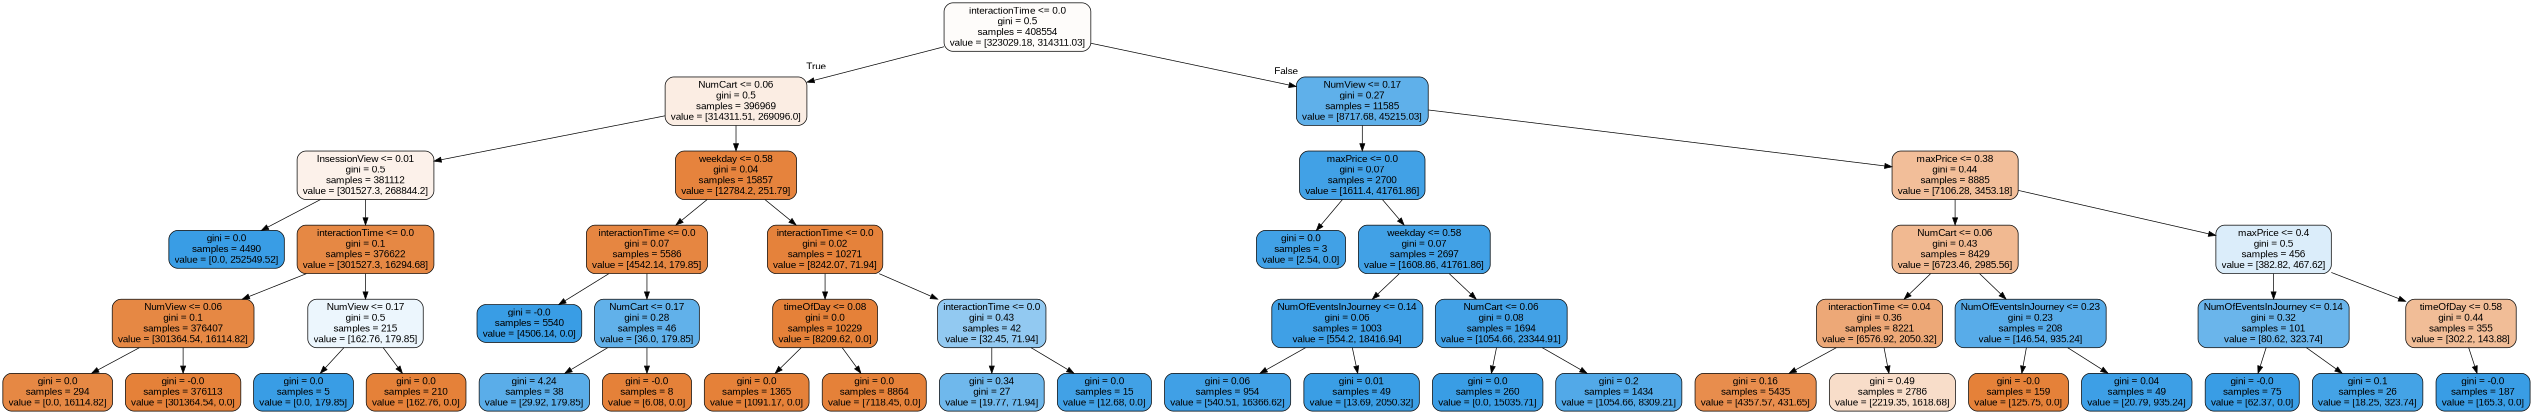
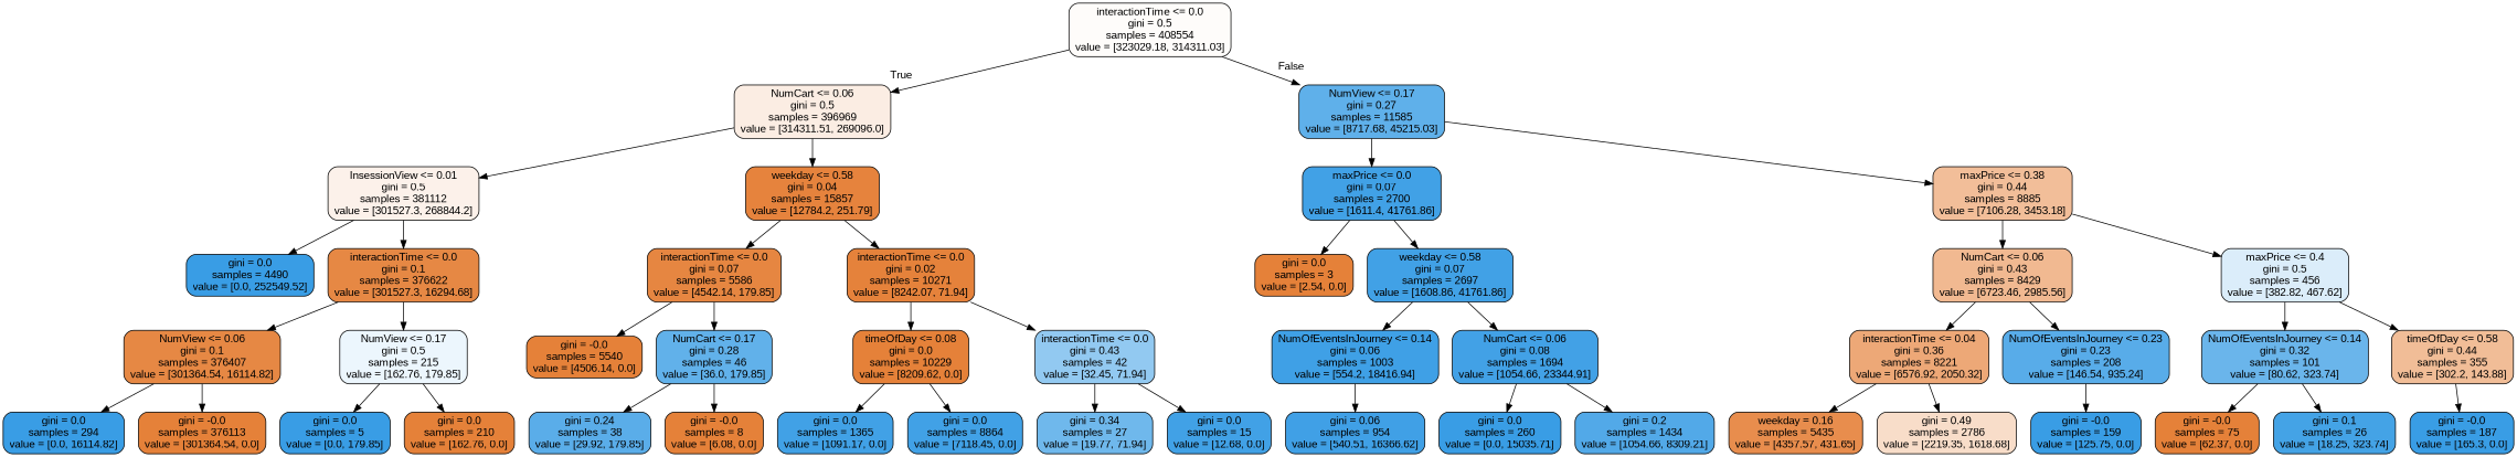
  digraph {
    fontname="Liberation Sans"
    node [color=black fillcolor="#e58139" fontname="Liberation Sans" shape=box style="filled, rounded"]
    edge [fontname="Liberation Sans"]
    n1 [fillcolor="#fefcfa" label="interactionTime <= 0.0\ngini = 0.5\nsamples = 408554\nvalue = [323029.18, 314311.03]"]
    n2 [fillcolor="#fbede3" label="NumCart <= 0.06\ngini = 0.5\nsamples = 396969\nvalue = [314311.51, 269096.0]"]
    n3 [fillcolor="#5fb0ea" label="NumView <= 0.17\ngini = 0.27\nsamples = 11585\nvalue = [8717.68, 45215.03]"]
    n4 [fillcolor="#fcf1ea" label="InsessionView <= 0.01\ngini = 0.5\nsamples = 381112\nvalue = [301527.3, 268844.2]"]
    n5 [fillcolor="#e6833d" label="weekday <= 0.58\ngini = 0.04\nsamples = 15857\nvalue = [12784.2, 251.79]"]
    n6 [fillcolor="#41a1e6" label="maxPrice <= 0.0\ngini = 0.07\nsamples = 2700\nvalue = [1611.4, 41761.86]"]
    n7 [fillcolor="#f2be99" label="maxPrice <= 0.38\ngini = 0.44\nsamples = 8885\nvalue = [7106.28, 3453.18]"]
    n8 [fillcolor="#399de5" label="gini = 0.0\nsamples = 4490\nvalue = [0.0, 252549.52]"]
    n9 [fillcolor="#e68844" label="interactionTime <= 0.0\ngini = 0.1\nsamples = 376622\nvalue = [301527.3, 16294.68]"]
    n10 [fillcolor="#e68641" label="interactionTime <= 0.0\ngini = 0.07\nsamples = 5586\nvalue = [4542.14, 179.85]"]
    n11 [fillcolor="#e5823b" label="interactionTime <= 0.0\ngini = 0.02\nsamples = 10271\nvalue = [8242.07, 71.94]"]
    n12 [fillcolor="#e68844" label="NumView <= 0.06\ngini = 0.1\nsamples = 376407\nvalue = [301364.54, 16114.82]"]
    n13 [fillcolor="#ecf6fd" label="NumView <= 0.17\ngini = 0.5\nsamples = 215\nvalue = [162.76, 179.85]"]
-   n14 [fillcolor="#e68844" label="gini = 0.0\nsamples = 294\nvalue = [0.0, 16114.82]"]
+   n14 [fillcolor="#399de5" label="gini = 0.0\nsamples = 294\nvalue = [0.0, 16114.82]"]
    n15 [label="gini = -0.0\nsamples = 376113\nvalue = [301364.54, 0.0]"]
    n16 [fillcolor="#399de5" label="gini = 0.0\nsamples = 5\nvalue = [0.0, 179.85]"]
    n17 [label="gini = 0.0\nsamples = 210\nvalue = [162.76, 0.0]"]
-   n18 [fillcolor="#399de5" label="gini = -0.0\nsamples = 5540\nvalue = [4506.14, 0.0]"]
+   n18 [label="gini = -0.0\nsamples = 5540\nvalue = [4506.14, 0.0]"]
    n19 [fillcolor="#61b1ea" label="NumCart <= 0.17\ngini = 0.28\nsamples = 46\nvalue = [36.0, 179.85]"]
    n20 [label="timeOfDay <= 0.08\ngini = 0.0\nsamples = 10229\nvalue = [8209.62, 0.0]"]
    n21 [fillcolor="#92c9f1" label="interactionTime <= 0.0\ngini = 0.43\nsamples = 42\nvalue = [32.45, 71.94]"]
-   n22 [fillcolor="#5aade9" label="gini = 4.24\nsamples = 38\nvalue = [29.92, 179.85]"]
+   n22 [fillcolor="#5aade9" label="gini = 0.24\nsamples = 38\nvalue = [29.92, 179.85]"]
    n23 [label="gini = -0.0\nsamples = 8\nvalue = [6.08, 0.0]"]
-   n24 [label="gini = 0.0\nsamples = 1365\nvalue = [1091.17, 0.0]"]
-   n25 [label="gini = 0.0\nsamples = 8864\nvalue = [7118.45, 0.0]"]
-   n26 [fillcolor="#6fb8ec" label="gini = 0.34\ngini = 27\nvalue = [19.77, 71.94]"]
+   n24 [fillcolor="#41a1e6" label="gini = 0.0\nsamples = 1365\nvalue = [1091.17, 0.0]"]
+   n25 [fillcolor="#41a1e6" label="gini = 0.0\nsamples = 8864\nvalue = [7118.45, 0.0]"]
+   n26 [fillcolor="#6fb8ec" label="gini = 0.34\nsamples = 27\nvalue = [19.77, 71.94]"]
    n27 [fillcolor="#41a1e6" label="gini = 0.0\nsamples = 15\nvalue = [12.68, 0.0]"]
-   n28 [fillcolor="#41a1e6" label="gini = 0.0\nsamples = 3\nvalue = [2.54, 0.0]"]
+   n28 [label="gini = 0.0\nsamples = 3\nvalue = [2.54, 0.0]"]
    n29 [fillcolor="#41a1e6" label="weekday <= 0.58\ngini = 0.07\nsamples = 2697\nvalue = [1608.86, 41761.86]"]
    n30 [fillcolor="#f1b991" label="NumCart <= 0.06\ngini = 0.43\nsamples = 8429\nvalue = [6723.46, 2985.56]"]
    n31 [fillcolor="#dbedfa" label="maxPrice <= 0.4\ngini = 0.5\nsamples = 456\nvalue = [382.82, 467.62]"]
    n32 [fillcolor="#3fa0e6" label="NumOfEventsInJourney <= 0.14\ngini = 0.06\nsamples = 1003\nvalue = [554.2, 18416.94]"]
    n33 [fillcolor="#42a1e6" label="NumCart <= 0.06\ngini = 0.08\nsamples = 1694\nvalue = [1054.66, 23344.91]"]
    n34 [fillcolor="#40a0e6" label="gini = 0.06\nsamples = 954\nvalue = [540.51, 16366.62]"]
-   n35 [fillcolor="#3a9ee5" label="gini = 0.01\nsamples = 49\nvalue = [13.69, 2050.32]"]
    n36 [fillcolor="#399de5" label="gini = 0.0\nsamples = 260\nvalue = [0.0, 15035.71]"]
    n37 [fillcolor="#52a9e8" label="gini = 0.2\nsamples = 1434\nvalue = [1054.66, 8309.21]"]
    n38 [fillcolor="#eda877" label="interactionTime <= 0.04\ngini = 0.36\nsamples = 8221\nvalue = [6576.92, 2050.32]"]
    n39 [fillcolor="#58ace9" label="NumOfEventsInJourney <= 0.23\ngini = 0.23\nsamples = 208\nvalue = [146.54, 935.24]"]
    n40 [fillcolor="#6ab5eb" label="NumOfEventsInJourney <= 0.14\ngini = 0.32\nsamples = 101\nvalue = [80.62, 323.74]"]
    n41 [fillcolor="#f1bd97" label="timeOfDay <= 0.58\ngini = 0.44\nsamples = 355\nvalue = [302.2, 143.88]"]
-   n42 [fillcolor="#e88d4d" label="gini = 0.16\nsamples = 5435\nvalue = [4357.57, 431.65]"]
+   n42 [fillcolor="#e88d4d" label="weekday = 0.16\nsamples = 5435\nvalue = [4357.57, 431.65]"]
    n43 [fillcolor="#f8ddc9" label="gini = 0.49\nsamples = 2786\nvalue = [2219.35, 1618.68]"]
-   n44 [label="gini = -0.0\nsamples = 159\nvalue = [125.75, 0.0]"]
-   n45 [fillcolor="#3d9fe6" label="gini = 0.04\nsamples = 49\nvalue = [20.79, 935.24]"]
-   n46 [fillcolor="#399de5" label="gini = -0.0\nsamples = 75\nvalue = [62.37, 0.0]"]
+   n44 [fillcolor="#399de5" label="gini = -0.0\nsamples = 159\nvalue = [125.75, 0.0]"]
+   n46 [label="gini = -0.0\nsamples = 75\nvalue = [62.37, 0.0]"]
    n47 [fillcolor="#44a3e6" label="gini = 0.1\nsamples = 26\nvalue = [18.25, 323.74]"]
    n48 [fillcolor="#399de5" label="gini = -0.0\nsamples = 187\nvalue = [165.3, 0.0]"]
    n1 -> n2 [headlabel=True labelangle=45 labeldistance=2.5]
    n1 -> n3 [headlabel=False labelangle=-45 labeldistance=2.5]
    n2 -> n4
    n2 -> n5
    n3 -> n6
    n3 -> n7
    n4 -> n8
    n4 -> n9
    n5 -> n10
    n5 -> n11
    n6 -> n28
    n6 -> n29
    n7 -> n30
    n7 -> n31
    n9 -> n12
    n9 -> n13
    n10 -> n18
    n10 -> n19
    n11 -> n20
    n11 -> n21
    n12 -> n14
    n12 -> n15
    n13 -> n16
    n13 -> n17
    n19 -> n22
    n19 -> n23
    n20 -> n24
    n20 -> n25
    n21 -> n26
    n21 -> n27
    n29 -> n32
    n29 -> n33
    n30 -> n38
    n30 -> n39
    n31 -> n40
    n31 -> n41
    n32 -> n34
-   n32 -> n35
    n33 -> n36
    n33 -> n37
    n38 -> n42
    n38 -> n43
    n39 -> n44
-   n39 -> n45
    n40 -> n46
    n40 -> n47
    n41 -> n48
  }
